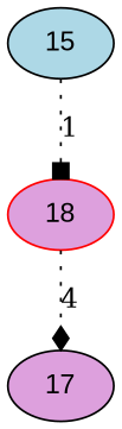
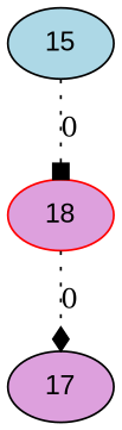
  digraph {
    node [fillcolor=plum fontname=Arial style=filled]
    edge [style=dotted]
    15 [fillcolor=lightblue]
    18 [color=red]
    17
-   15 -> 18 [arrowhead=box label=1]
-   18 -> 17 [arrowhead=diamond label=4]
+   15 -> 18 [arrowhead=box label=0]
+   18 -> 17 [arrowhead=diamond label=0]
  }
